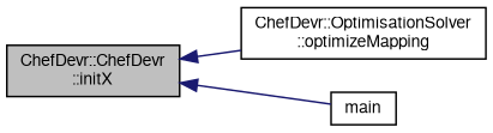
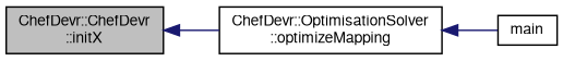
  digraph {
    rankdir=LR
    node [color=black fillcolor=white fontname=FreeSans fontsize=10 shape=record style=filled]
    edge [color=midnightblue dir=back fontname=FreeSans fontsize=10 labelfontname=FreeSans labelfontsize=10 style=solid]
    n1 [fillcolor=grey75 fontcolor=black height=0.2 label="ChefDevr::ChefDevr\l::initX" width=0.4]
    n2 [height=0.2 label="ChefDevr::OptimisationSolver\l::optimizeMapping" width=0.4]
    n3 [height=0.2 label=main width=0.4]
    n1 -> n2
-   n1 -> n3
+   n2 -> n3
  }
